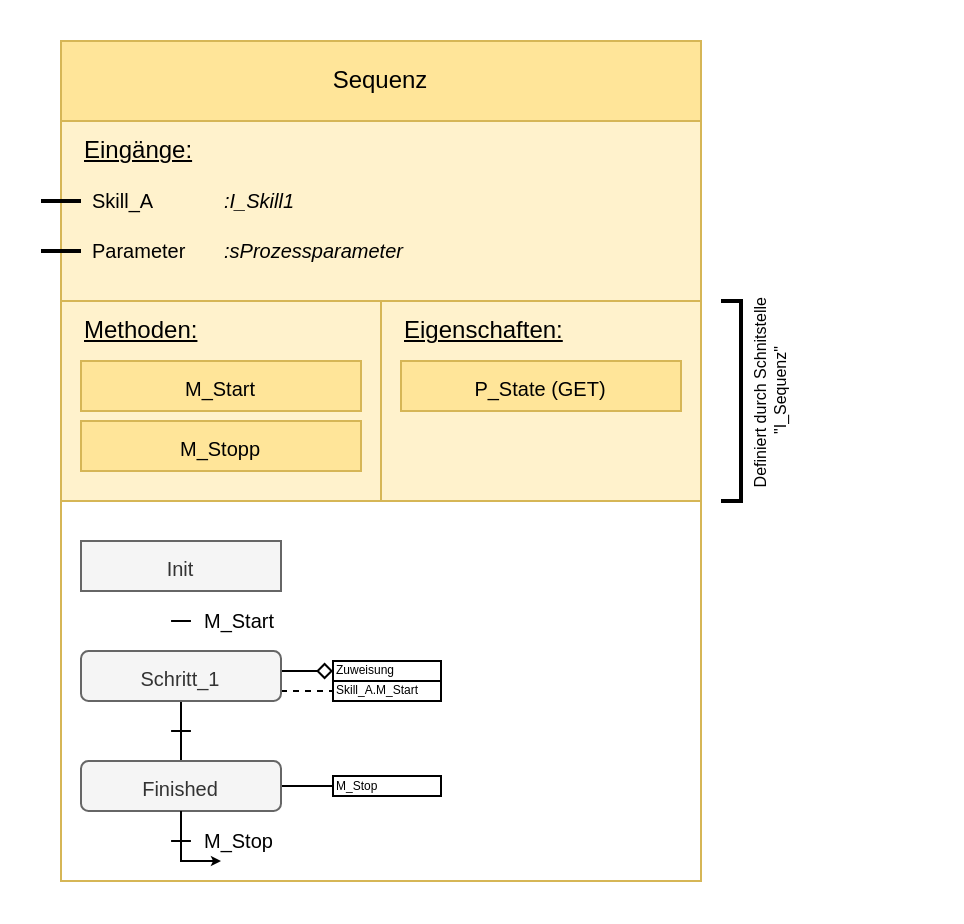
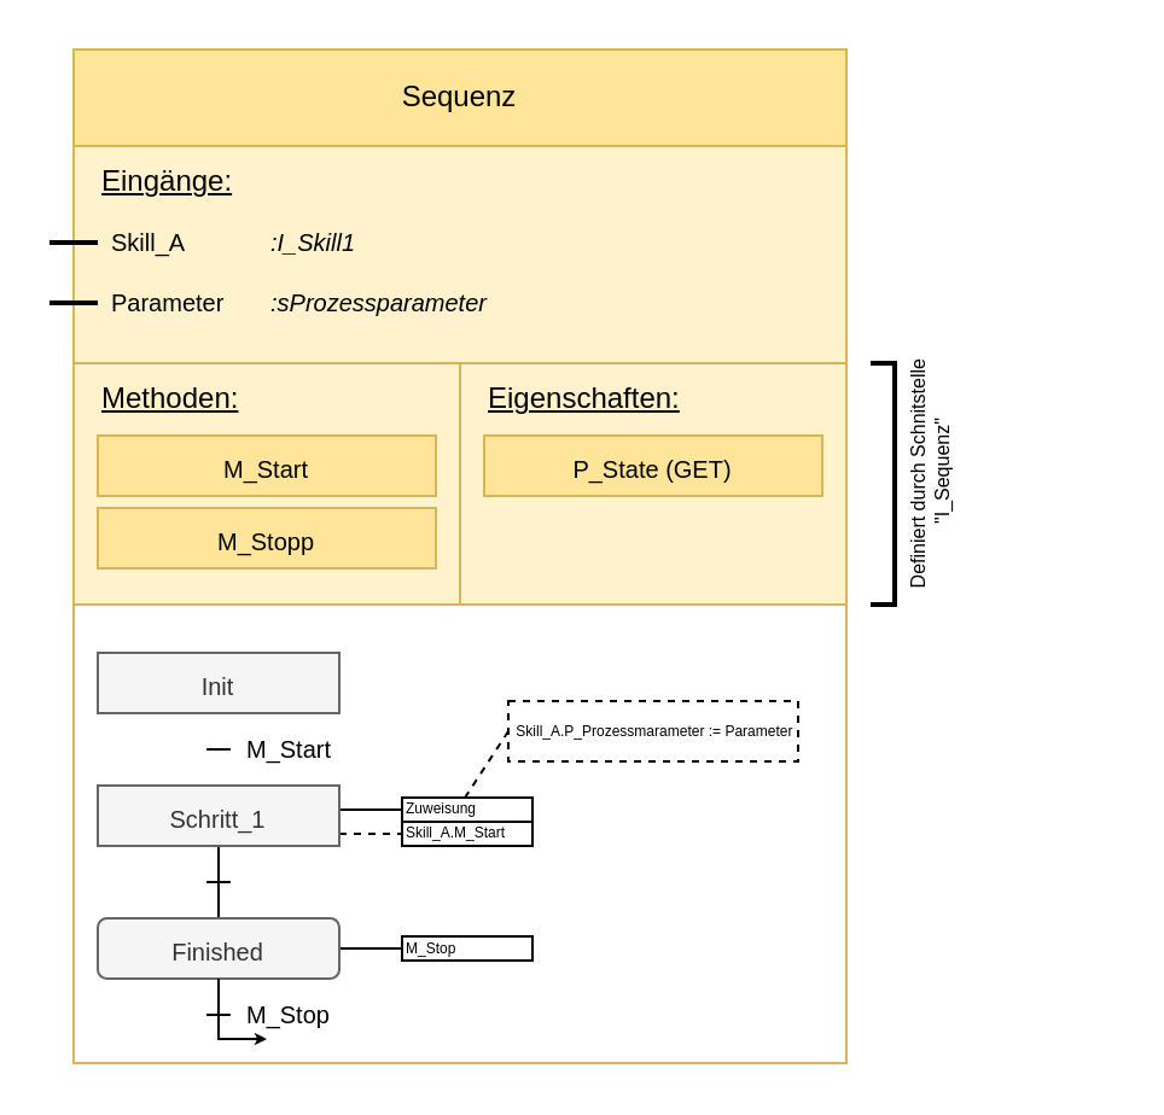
  <mxCell id="0" />
  <mxCell id="1" parent="0" />
  <mxCell id="2" value="Sequenz" style="rounded=0;whiteSpace=wrap;html=1;fillColor=#FFE599;strokeColor=#d6b656;" vertex="1" parent="1"><mxGeometry x="30" y="20" width="320" height="40" as="geometry" /></mxCell>
  <mxCell id="3" value="" style="rounded=0;whiteSpace=wrap;html=1;fillColor=#fff2cc;strokeColor=#d6b656;" vertex="1" parent="1"><mxGeometry x="30" y="60" width="320" height="90" as="geometry" /></mxCell>
  <mxCell id="4" value="Eingänge:" style="text;html=1;align=left;verticalAlign=middle;whiteSpace=wrap;rounded=0;fontStyle=4" vertex="1" parent="1"><mxGeometry x="40" y="60" width="70" height="30" as="geometry" /></mxCell>
  <mxCell id="5" value="" style="rounded=0;whiteSpace=wrap;html=1;fillColor=#fff2cc;strokeColor=#d6b656;" vertex="1" parent="1"><mxGeometry x="30" y="150" width="160" height="100" as="geometry" /></mxCell>
  <mxCell id="6" value="" style="rounded=0;whiteSpace=wrap;html=1;fillColor=#fff2cc;strokeColor=#d6b656;" vertex="1" parent="1"><mxGeometry x="190" y="150" width="160" height="100" as="geometry" /></mxCell>
  <mxCell id="7" value="Methoden:" style="text;html=1;align=left;verticalAlign=middle;whiteSpace=wrap;rounded=0;fontStyle=4" vertex="1" parent="1"><mxGeometry x="40" y="150" width="70" height="30" as="geometry" /></mxCell>
  <mxCell id="8" value="Eigenschaften:" style="text;html=1;align=left;verticalAlign=middle;whiteSpace=wrap;rounded=0;fontStyle=4" vertex="1" parent="1"><mxGeometry x="200" y="150" width="70" height="30" as="geometry" /></mxCell>
  <mxCell id="9" value="&lt;font style=&quot;font-size: 10px;&quot;&gt;M_Start&lt;/font&gt;" style="rounded=0;whiteSpace=wrap;html=1;fillColor=#FFE599;strokeColor=#d6b656;fontSize=14;" vertex="1" parent="1"><mxGeometry x="40" y="180" width="140" height="25" as="geometry" /></mxCell>
  <mxCell id="10" value="&lt;font style=&quot;font-size: 10px;&quot;&gt;M_Stopp&lt;/font&gt;" style="rounded=0;whiteSpace=wrap;html=1;fillColor=#FFE599;strokeColor=#d6b656;fontSize=14;" vertex="1" parent="1"><mxGeometry x="40" y="210" width="140" height="25" as="geometry" /></mxCell>
  <mxCell id="11" value="&lt;font style=&quot;font-size: 10px;&quot;&gt;P_State (GET)&lt;/font&gt;" style="rounded=0;whiteSpace=wrap;html=1;fillColor=#FFE599;strokeColor=#d6b656;fontSize=14;" vertex="1" parent="1"><mxGeometry x="200" y="180" width="140" height="25" as="geometry" /></mxCell>
  <mxCell id="12" value="" style="rounded=0;whiteSpace=wrap;html=1;fillColor=none;strokeColor=#d6b656;" vertex="1" parent="1"><mxGeometry x="30" y="250" width="320" height="190" as="geometry" /></mxCell>
  <mxCell id="13" value="" style="endArrow=none;html=1;rounded=0;strokeWidth=2;" edge="1" parent="1"><mxGeometry width="50" height="50" relative="1" as="geometry"><mxPoint x="40" y="100" as="sourcePoint" /><mxPoint x="20" y="100" as="targetPoint" /></mxGeometry></mxCell>
  <mxCell id="14" value="Skill_A" style="text;html=1;align=left;verticalAlign=middle;whiteSpace=wrap;rounded=0;fontStyle=0;fontSize=10;" vertex="1" parent="1"><mxGeometry x="44" y="95" width="66" height="10" as="geometry" /></mxCell>
  <mxCell id="15" value="" style="endArrow=none;html=1;rounded=0;strokeWidth=2;" edge="1" parent="1"><mxGeometry width="50" height="50" relative="1" as="geometry"><mxPoint x="40" y="125" as="sourcePoint" /><mxPoint x="20" y="125" as="targetPoint" /></mxGeometry></mxCell>
  <mxCell id="16" value="Parameter" style="text;html=1;align=left;verticalAlign=middle;whiteSpace=wrap;rounded=0;fontStyle=0;fontSize=10;" vertex="1" parent="1"><mxGeometry x="44" y="120" width="66" height="10" as="geometry" /></mxCell>
  <mxCell id="17" value=":I_Skill1" style="text;html=1;align=left;verticalAlign=middle;whiteSpace=wrap;rounded=0;fontStyle=2;fontSize=10;" vertex="1" parent="1"><mxGeometry x="110" y="95" width="56" height="10" as="geometry" /></mxCell>
  <mxCell id="18" value=":sProzessparameter" style="text;html=1;align=left;verticalAlign=middle;whiteSpace=wrap;rounded=0;fontStyle=2;fontSize=10;" vertex="1" parent="1"><mxGeometry x="110" y="120" width="100" height="10" as="geometry" /></mxCell>
  <mxCell id="19" value="&lt;font style=&quot;font-size: 10px;&quot;&gt;Init&lt;/font&gt;" style="rounded=0;whiteSpace=wrap;html=1;fillColor=#f5f5f5;strokeColor=#666666;fontSize=14;fontColor=#333333;" vertex="1" parent="1"><mxGeometry x="40" y="270" width="100" height="25" as="geometry" /></mxCell>
  <mxCell id="20" style="edgeStyle=orthogonalEdgeStyle;rounded=0;orthogonalLoop=1;jettySize=auto;html=1;endArrow=none;endFill=0;" edge="1" parent="1" source="23" target="25"><mxGeometry relative="1" as="geometry" /></mxCell>
  <mxCell id="21" style="edgeStyle=orthogonalEdgeStyle;rounded=0;orthogonalLoop=1;jettySize=auto;html=1;entryX=0;entryY=0.5;entryDx=0;entryDy=0;endArrow=none;endFill=0;dashed=1;" edge="1" parent="1" source="23" target="33"><mxGeometry relative="1" as="geometry"><Array as="points"><mxPoint x="150" y="345" /><mxPoint x="150" y="345" /></Array></mxGeometry></mxCell>
- <mxCell id="22" style="edgeStyle=orthogonalEdgeStyle;rounded=0;orthogonalLoop=1;jettySize=auto;html=1;entryX=0;entryY=0.5;entryDx=0;entryDy=0;endArrow=diamond;endFill=0;" edge="1" parent="1" source="23" target="34"><mxGeometry relative="1" as="geometry"><Array as="points"><mxPoint x="150" y="335" /><mxPoint x="150" y="335" /></Array></mxGeometry></mxCell>
- <mxCell id="23" value="&lt;span style=&quot;font-size: 10px;&quot;&gt;Schritt_1&lt;/span&gt;" style="whiteSpace=wrap;html=1;fillColor=#f5f5f5;strokeColor=#666666;fontSize=14;fontColor=#333333;rounded=1;" vertex="1" parent="1"><mxGeometry x="40" y="325" width="100" height="25" as="geometry" /></mxCell>
+ <mxCell id="22" style="edgeStyle=orthogonalEdgeStyle;rounded=0;orthogonalLoop=1;jettySize=auto;html=1;entryX=0;entryY=0.5;entryDx=0;entryDy=0;endArrow=none;endFill=0;" edge="1" parent="1" source="23" target="34"><mxGeometry relative="1" as="geometry"><Array as="points"><mxPoint x="150" y="335" /><mxPoint x="150" y="335" /></Array></mxGeometry></mxCell>
+ <mxCell id="23" value="&lt;span style=&quot;font-size: 10px;&quot;&gt;Schritt_1&lt;/span&gt;" style="rounded=0;whiteSpace=wrap;html=1;fillColor=#f5f5f5;strokeColor=#666666;fontSize=14;fontColor=#333333;" vertex="1" parent="1"><mxGeometry x="40" y="325" width="100" height="25" as="geometry" /></mxCell>
  <mxCell id="24" style="edgeStyle=orthogonalEdgeStyle;rounded=0;orthogonalLoop=1;jettySize=auto;html=1;entryX=0;entryY=0.5;entryDx=0;entryDy=0;endArrow=none;endFill=0;" edge="1" parent="1" source="25" target="32"><mxGeometry relative="1" as="geometry" /></mxCell>
  <mxCell id="25" value="&lt;font style=&quot;font-size: 10px;&quot;&gt;Finished&lt;/font&gt;" style="whiteSpace=wrap;html=1;fillColor=#f5f5f5;strokeColor=#666666;fontSize=14;fontColor=#333333;rounded=1;" vertex="1" parent="1"><mxGeometry x="40" y="380" width="100" height="25" as="geometry" /></mxCell>
  <mxCell id="26" value="" style="endArrow=classic;html=1;rounded=0;exitX=0.5;exitY=1;exitDx=0;exitDy=0;edgeStyle=orthogonalEdgeStyle;endFill=1;endSize=2;" edge="1" parent="1" source="25"><mxGeometry width="50" height="50" relative="1" as="geometry"><mxPoint x="100" y="430" as="sourcePoint" /><mxPoint x="110" y="430" as="targetPoint" /><Array as="points"><mxPoint x="90" y="430" /></Array></mxGeometry></mxCell>
  <mxCell id="27" value="" style="endArrow=none;html=1;rounded=0;entryX=0.406;entryY=0.316;entryDx=0;entryDy=0;entryPerimeter=0;" edge="1" parent="1"><mxGeometry width="50" height="50" relative="1" as="geometry"><mxPoint x="85.04" y="310" as="sourcePoint" /><mxPoint x="94.96" y="310.04" as="targetPoint" /></mxGeometry></mxCell>
  <mxCell id="28" value="" style="endArrow=none;html=1;rounded=0;entryX=0.406;entryY=0.316;entryDx=0;entryDy=0;entryPerimeter=0;" edge="1" parent="1"><mxGeometry width="50" height="50" relative="1" as="geometry"><mxPoint x="85.04" y="365" as="sourcePoint" /><mxPoint x="94.96" y="365" as="targetPoint" /></mxGeometry></mxCell>
  <mxCell id="29" value="" style="endArrow=none;html=1;rounded=0;entryX=0.406;entryY=0.316;entryDx=0;entryDy=0;entryPerimeter=0;" edge="1" parent="1"><mxGeometry width="50" height="50" relative="1" as="geometry"><mxPoint x="85.04" y="420" as="sourcePoint" /><mxPoint x="94.96" y="420" as="targetPoint" /></mxGeometry></mxCell>
  <mxCell id="30" value="M_Start" style="text;html=1;align=left;verticalAlign=middle;whiteSpace=wrap;rounded=0;fontStyle=0;fontSize=10;" vertex="1" parent="1"><mxGeometry x="100" y="305" width="66" height="10" as="geometry" /></mxCell>
  <mxCell id="31" value="M_Stop" style="text;html=1;align=left;verticalAlign=middle;whiteSpace=wrap;rounded=0;fontStyle=0;fontSize=10;" vertex="1" parent="1"><mxGeometry x="100" y="415" width="66" height="10" as="geometry" /></mxCell>
  <mxCell id="32" value="&lt;font&gt;M_Stop&lt;/font&gt;" style="rounded=0;whiteSpace=wrap;html=1;align=left;fontSize=6;" vertex="1" parent="1"><mxGeometry x="166" y="387.5" width="54" height="10" as="geometry" /></mxCell>
  <mxCell id="33" value="&lt;font&gt;Skill_A.M_Start&lt;/font&gt;" style="rounded=0;whiteSpace=wrap;html=1;align=left;fontSize=6;" vertex="1" parent="1"><mxGeometry x="166" y="340" width="54" height="10" as="geometry" /></mxCell>
  <mxCell id="34" value="&lt;font&gt;Zuweisung&lt;/font&gt;" style="rounded=0;whiteSpace=wrap;html=1;align=left;fontSize=6;" vertex="1" parent="1"><mxGeometry x="166" y="330" width="54" height="10" as="geometry" /></mxCell>
+ <mxCell id="35" value="&amp;nbsp;Skill_A.P_Prozessmarameter :=&amp;nbsp;&lt;span style=&quot;background-color: initial;&quot;&gt;Parameter&lt;/span&gt;" style="rounded=0;whiteSpace=wrap;html=1;fontSize=6;align=left;verticalAlign=middle;dashed=1;" vertex="1" parent="1"><mxGeometry x="210" y="290" width="120" height="25" as="geometry" /></mxCell>
+ <mxCell id="36" value="" style="endArrow=none;dashed=1;html=1;rounded=0;exitX=0.481;exitY=0.012;exitDx=0;exitDy=0;entryX=0;entryY=0.5;entryDx=0;entryDy=0;exitPerimeter=0;" edge="1" parent="1" source="34" target="35"><mxGeometry width="50" height="50" relative="1" as="geometry"><mxPoint x="170" y="330" as="sourcePoint" /><mxPoint x="220" y="280" as="targetPoint" /></mxGeometry></mxCell>
  <mxCell id="37" value="Definiert durch Schnitstelle&amp;nbsp;&lt;div&gt;&quot;I_Sequenz&quot;&lt;/div&gt;" style="text;html=1;align=center;verticalAlign=middle;whiteSpace=wrap;rounded=0;rotation=-90;fontSize=8;" vertex="1" parent="1"><mxGeometry x="310" y="180" width="150" height="30" as="geometry" /></mxCell>
  <mxCell id="38" value="" style="strokeWidth=2;html=1;shape=mxgraph.flowchart.annotation_1;align=left;pointerEvents=1;rotation=-180;" vertex="1" parent="1"><mxGeometry x="360" y="150" width="10" height="100" as="geometry" /></mxCell>
